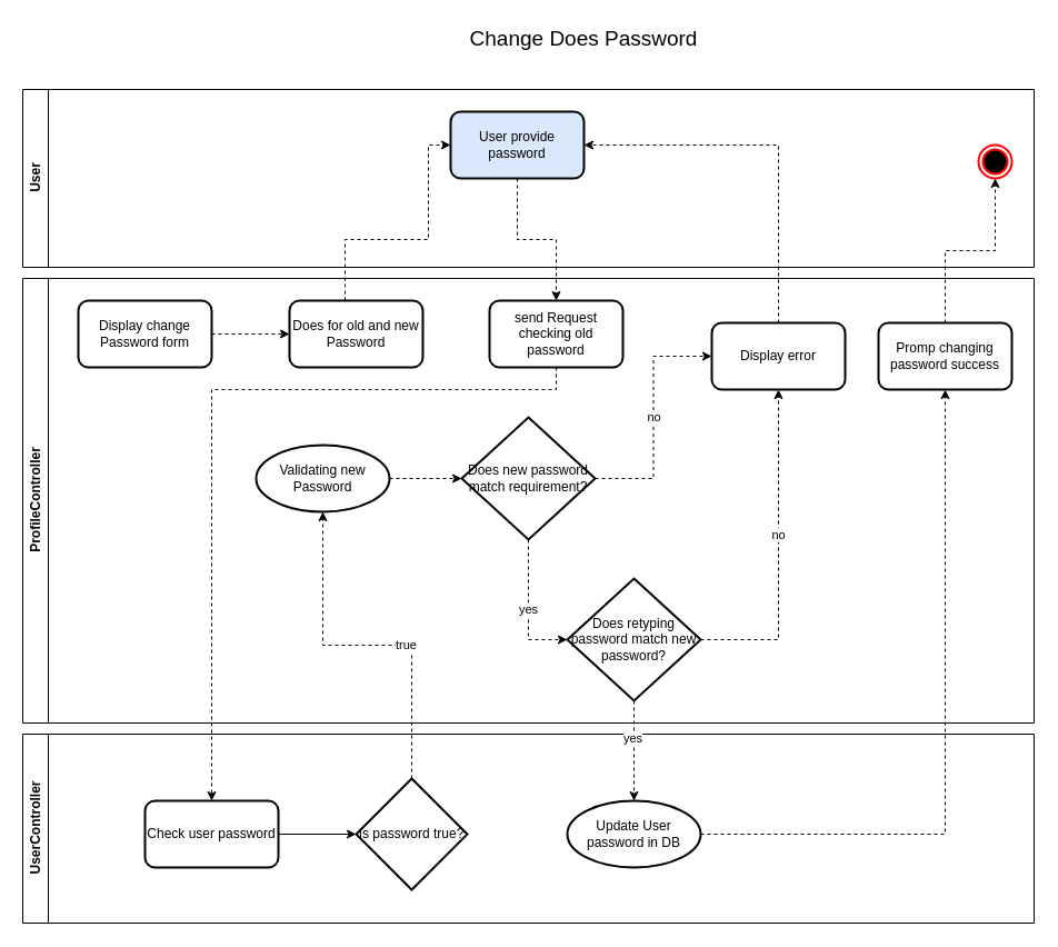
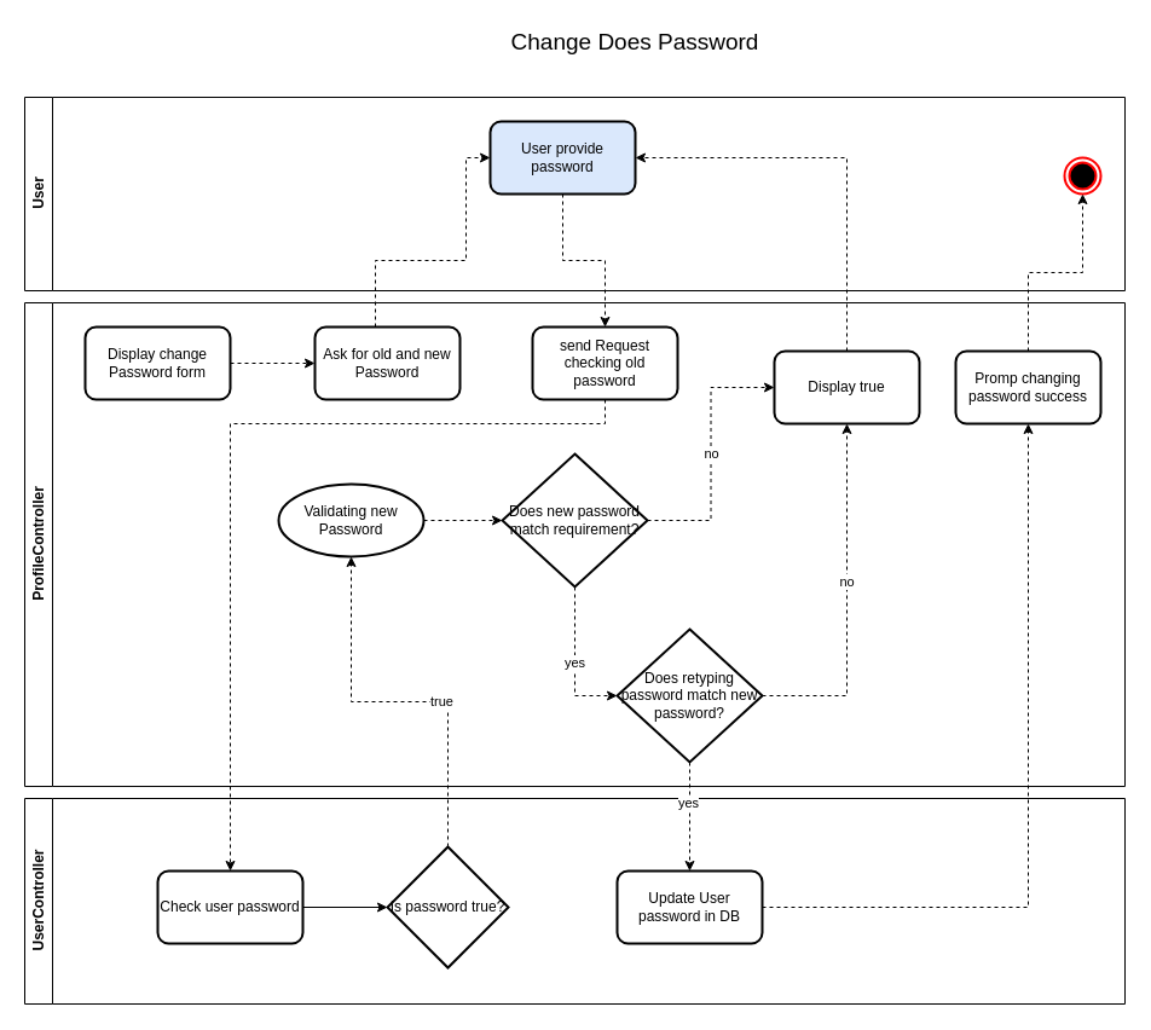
  <mxCell id="0" />
  <mxCell id="1" parent="0" />
  <mxCell id="2" value="User" style="swimlane;horizontal=0;whiteSpace=wrap;html=1;" vertex="1" parent="1"><mxGeometry x="20" y="80" width="910" height="160" as="geometry" /></mxCell>
  <mxCell id="3" value="" style="ellipse;html=1;shape=endState;fillColor=#000000;strokeColor=#ff0000;strokeWidth=2;fontFamily=Helvetica;fontSize=12;fontColor=default;" vertex="1" parent="2"><mxGeometry x="860" y="50" width="30" height="30" as="geometry" /></mxCell>
  <mxCell id="4" value="User provide password" style="rounded=1;whiteSpace=wrap;html=1;strokeWidth=2;fontFamily=Helvetica;fontSize=12;fillColor=#dae8fc;" vertex="1" parent="2"><mxGeometry x="385" y="20" width="120" height="60" as="geometry" /></mxCell>
  <mxCell id="5" value="ProfileController" style="swimlane;horizontal=0;whiteSpace=wrap;html=1;" vertex="1" parent="1"><mxGeometry x="20" y="250" width="910" height="400" as="geometry" /></mxCell>
  <mxCell id="6" value="Promp changing password success" style="rounded=1;whiteSpace=wrap;html=1;strokeWidth=2;fontFamily=Helvetica;fontSize=12;" vertex="1" parent="5"><mxGeometry x="770" y="40" width="120" height="60" as="geometry" /></mxCell>
  <mxCell id="7" style="edgeStyle=orthogonalEdgeStyle;rounded=0;orthogonalLoop=1;jettySize=auto;html=1;entryX=0;entryY=0.5;entryDx=0;entryDy=0;dashed=1;" edge="1" parent="5" source="8" target="12"><mxGeometry relative="1" as="geometry" /></mxCell>
  <mxCell id="8" value="Display change Password form" style="rounded=1;whiteSpace=wrap;html=1;strokeWidth=2;fontFamily=Helvetica;fontSize=12;" vertex="1" parent="5"><mxGeometry x="50" y="20" width="120" height="60" as="geometry" /></mxCell>
  <mxCell id="9" style="edgeStyle=orthogonalEdgeStyle;rounded=0;orthogonalLoop=1;jettySize=auto;html=1;dashed=1;" edge="1" parent="5" source="11" target="19"><mxGeometry relative="1" as="geometry" /></mxCell>
  <mxCell id="10" value="no" style="edgeLabel;html=1;align=center;verticalAlign=middle;resizable=0;points=[];" vertex="1" connectable="0" parent="9"><mxGeometry x="0.117" y="1" relative="1" as="geometry"><mxPoint as="offset" /></mxGeometry></mxCell>
  <mxCell id="11" value="Does retyping password match new password?" style="strokeWidth=2;html=1;shape=mxgraph.flowchart.decision;whiteSpace=wrap;" vertex="1" parent="5"><mxGeometry x="490" y="270" width="120" height="110" as="geometry" /></mxCell>
- <mxCell id="12" value="Does for old and new Password" style="rounded=1;whiteSpace=wrap;html=1;strokeWidth=2;fontFamily=Helvetica;fontSize=12;" vertex="1" parent="5"><mxGeometry x="240" y="20" width="120" height="60" as="geometry" /></mxCell>
+ <mxCell id="12" value="Ask for old and new Password" style="rounded=1;whiteSpace=wrap;html=1;strokeWidth=2;fontFamily=Helvetica;fontSize=12;" vertex="1" parent="5"><mxGeometry x="240" y="20" width="120" height="60" as="geometry" /></mxCell>
  <mxCell id="13" value="send Request checking old password" style="rounded=1;whiteSpace=wrap;html=1;strokeWidth=2;fontFamily=Helvetica;fontSize=12;" vertex="1" parent="5"><mxGeometry x="420" y="20" width="120" height="60" as="geometry" /></mxCell>
  <mxCell id="14" style="edgeStyle=orthogonalEdgeStyle;rounded=0;orthogonalLoop=1;jettySize=auto;html=1;entryX=0;entryY=0.5;entryDx=0;entryDy=0;entryPerimeter=0;dashed=1;" edge="1" parent="5" source="15" target="18"><mxGeometry relative="1" as="geometry" /></mxCell>
  <mxCell id="15" value="Validating new Password" style="ellipse;whiteSpace=wrap;html=1;strokeWidth=2;fontFamily=Helvetica;fontSize=12;" vertex="1" parent="5"><mxGeometry x="210" y="150" width="120" height="60" as="geometry" /></mxCell>
  <mxCell id="16" value="yes" style="edgeStyle=orthogonalEdgeStyle;rounded=0;orthogonalLoop=1;jettySize=auto;html=1;entryX=0;entryY=0.5;entryDx=0;entryDy=0;entryPerimeter=0;dashed=1;" edge="1" parent="5" source="18" target="11"><mxGeometry relative="1" as="geometry" /></mxCell>
  <mxCell id="17" value="no" style="edgeStyle=orthogonalEdgeStyle;rounded=0;orthogonalLoop=1;jettySize=auto;html=1;entryX=0;entryY=0.5;entryDx=0;entryDy=0;dashed=1;" edge="1" parent="5" source="18" target="19"><mxGeometry relative="1" as="geometry" /></mxCell>
  <mxCell id="18" value="Does new password match requirement?" style="strokeWidth=2;html=1;shape=mxgraph.flowchart.decision;whiteSpace=wrap;" vertex="1" parent="5"><mxGeometry x="395" y="125" width="120" height="110" as="geometry" /></mxCell>
- <mxCell id="19" value="Display error" style="rounded=1;whiteSpace=wrap;html=1;strokeWidth=2;fontFamily=Helvetica;fontSize=12;" vertex="1" parent="5"><mxGeometry x="620" y="40" width="120" height="60" as="geometry" /></mxCell>
+ <mxCell id="19" value="Display true" style="rounded=1;whiteSpace=wrap;html=1;strokeWidth=2;fontFamily=Helvetica;fontSize=12;" vertex="1" parent="5"><mxGeometry x="620" y="40" width="120" height="60" as="geometry" /></mxCell>
  <mxCell id="20" value="UserController" style="swimlane;horizontal=0;whiteSpace=wrap;html=1;" vertex="1" parent="1"><mxGeometry x="20" y="660" width="910" height="170" as="geometry" /></mxCell>
- <mxCell id="21" value="Update User password in DB" style="ellipse;whiteSpace=wrap;html=1;strokeWidth=2;fontFamily=Helvetica;fontSize=12;" vertex="1" parent="20"><mxGeometry x="490" y="60" width="120" height="60" as="geometry" /></mxCell>
+ <mxCell id="21" value="Update User password in DB" style="rounded=1;whiteSpace=wrap;html=1;strokeWidth=2;fontFamily=Helvetica;fontSize=12;" vertex="1" parent="20"><mxGeometry x="490" y="60" width="120" height="60" as="geometry" /></mxCell>
  <mxCell id="22" style="edgeStyle=orthogonalEdgeStyle;rounded=0;orthogonalLoop=1;jettySize=auto;html=1;dashed=0;" edge="1" parent="20" source="23" target="24"><mxGeometry relative="1" as="geometry" /></mxCell>
  <mxCell id="23" value="Check user password" style="rounded=1;whiteSpace=wrap;html=1;strokeWidth=2;fontFamily=Helvetica;fontSize=12;" vertex="1" parent="20"><mxGeometry x="110" y="60" width="120" height="60" as="geometry" /></mxCell>
  <mxCell id="24" value="Is password true?" style="strokeWidth=2;html=1;shape=mxgraph.flowchart.decision;whiteSpace=wrap;" vertex="1" parent="20"><mxGeometry x="300" y="40" width="100" height="100" as="geometry" /></mxCell>
  <mxCell id="25" style="edgeStyle=orthogonalEdgeStyle;rounded=0;orthogonalLoop=1;jettySize=auto;html=1;entryX=0.5;entryY=1;entryDx=0;entryDy=0;dashed=1;strokeWidth=1;fontFamily=Helvetica;fontSize=12;fontColor=default;" edge="1" parent="1" source="6" target="3"><mxGeometry relative="1" as="geometry" /></mxCell>
  <mxCell id="26" value="Change Does Password" style="text;html=1;strokeColor=none;fillColor=none;align=center;verticalAlign=middle;whiteSpace=wrap;rounded=0;fontSize=19;" vertex="1" parent="1"><mxGeometry x="380" y="20" width="290" height="30" as="geometry" /></mxCell>
  <mxCell id="27" style="edgeStyle=orthogonalEdgeStyle;rounded=0;orthogonalLoop=1;jettySize=auto;html=1;entryX=0;entryY=0.5;entryDx=0;entryDy=0;dashed=1;" edge="1" parent="1" source="12" target="4"><mxGeometry relative="1" as="geometry"><Array as="points"><mxPoint x="310" y="215" /><mxPoint x="385" y="215" /><mxPoint x="385" y="130" /></Array></mxGeometry></mxCell>
  <mxCell id="28" style="edgeStyle=orthogonalEdgeStyle;rounded=0;orthogonalLoop=1;jettySize=auto;html=1;dashed=1;" edge="1" parent="1" source="4" target="13"><mxGeometry relative="1" as="geometry" /></mxCell>
  <mxCell id="29" style="edgeStyle=orthogonalEdgeStyle;rounded=0;orthogonalLoop=1;jettySize=auto;html=1;dashed=1;" edge="1" parent="1" source="13" target="23"><mxGeometry relative="1" as="geometry"><Array as="points"><mxPoint x="500" y="350" /><mxPoint x="190" y="350" /></Array></mxGeometry></mxCell>
  <mxCell id="30" style="edgeStyle=orthogonalEdgeStyle;rounded=0;orthogonalLoop=1;jettySize=auto;html=1;dashed=1;" edge="1" parent="1" source="24" target="15"><mxGeometry relative="1" as="geometry" /></mxCell>
  <mxCell id="31" value="true" style="edgeLabel;html=1;align=center;verticalAlign=middle;resizable=0;points=[];" vertex="1" connectable="0" parent="30"><mxGeometry x="-0.213" y="-1" relative="1" as="geometry"><mxPoint as="offset" /></mxGeometry></mxCell>
  <mxCell id="32" style="edgeStyle=orthogonalEdgeStyle;rounded=0;orthogonalLoop=1;jettySize=auto;html=1;dashed=1;" edge="1" parent="1" source="11" target="21"><mxGeometry relative="1" as="geometry" /></mxCell>
  <mxCell id="33" value="yes" style="edgeLabel;html=1;align=center;verticalAlign=middle;resizable=0;points=[];" vertex="1" connectable="0" parent="32"><mxGeometry x="-0.271" y="-2" relative="1" as="geometry"><mxPoint as="offset" /></mxGeometry></mxCell>
  <mxCell id="34" style="edgeStyle=orthogonalEdgeStyle;rounded=0;orthogonalLoop=1;jettySize=auto;html=1;entryX=0.5;entryY=1;entryDx=0;entryDy=0;dashed=1;" edge="1" parent="1" source="21" target="6"><mxGeometry relative="1" as="geometry" /></mxCell>
  <mxCell id="35" style="edgeStyle=orthogonalEdgeStyle;rounded=0;orthogonalLoop=1;jettySize=auto;html=1;entryX=1;entryY=0.5;entryDx=0;entryDy=0;dashed=1;" edge="1" parent="1" source="19" target="4"><mxGeometry relative="1" as="geometry"><Array as="points"><mxPoint x="700" y="130" /></Array></mxGeometry></mxCell>
